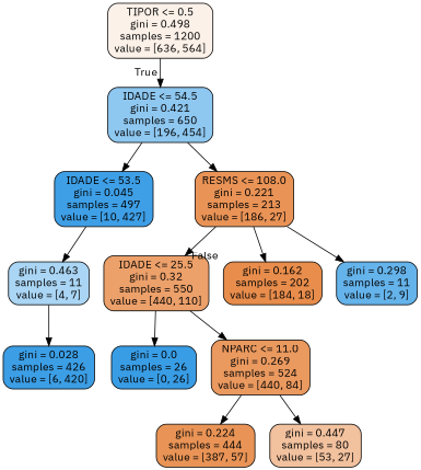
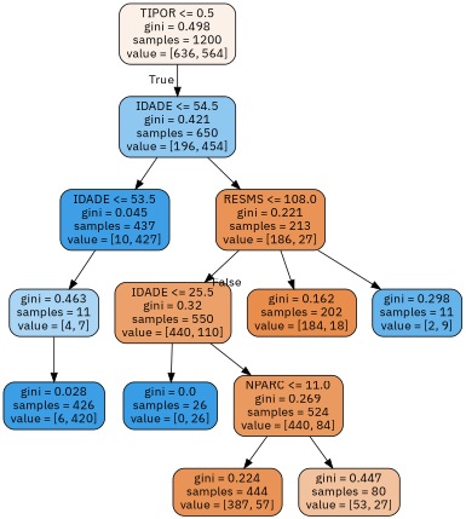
  digraph {
    fontname="IBM Plex Sans"
    node [color=black fontname="IBM Plex Sans" shape=box style="filled, rounded"]
    edge [fontname="IBM Plex Sans"]
    n1 [fillcolor="#fcf1e9" label="TIPOR <= 0.5\ngini = 0.498\nsamples = 1200\nvalue = [636, 564]"]
    n2 [fillcolor="#8ec7f0" label="IDADE <= 54.5\ngini = 0.421\nsamples = 650\nvalue = [196, 454]"]
-   n3 [fillcolor="#3e9fe6" label="IDADE <= 53.5\ngini = 0.045\nsamples = 497\nvalue = [10, 427]"]
+   n3 [fillcolor="#3e9fe6" label="IDADE <= 53.5\ngini = 0.045\nsamples = 437\nvalue = [10, 427]"]
    n4 [fillcolor="#e99356" label="RESMS <= 108.0\ngini = 0.221\nsamples = 213\nvalue = [186, 27]"]
    n5 [fillcolor="#eca06a" label="IDADE <= 25.5\ngini = 0.32\nsamples = 550\nvalue = [440, 110]"]
    n6 [fillcolor="#399de5" label="gini = 0.0\nsamples = 26\nvalue = [0, 26]"]
    n7 [fillcolor="#ea995f" label="NPARC <= 11.0\ngini = 0.269\nsamples = 524\nvalue = [440, 84]"]
    n8 [fillcolor="#aad5f4" label="gini = 0.463\nsamples = 11\nvalue = [4, 7]"]
    n9 [fillcolor="#e88d4c" label="gini = 0.162\nsamples = 202\nvalue = [184, 18]"]
    n10 [fillcolor="#65b3eb" label="gini = 0.298\nsamples = 11\nvalue = [2, 9]"]
    n11 [fillcolor="#3c9ee5" label="gini = 0.028\nsamples = 426\nvalue = [6, 420]"]
    n12 [fillcolor="#e99456" label="gini = 0.224\nsamples = 444\nvalue = [387, 57]"]
    n13 [fillcolor="#f2c19e" label="gini = 0.447\nsamples = 80\nvalue = [53, 27]"]
    n1 -> n2 [headlabel=True labelangle=45 labeldistance=2.5]
    n2 -> n3
    n2 -> n4
    n3 -> n8
    n4 -> n5 [headlabel=False labelangle=-45 labeldistance=2.5]
    n4 -> n9
    n4 -> n10
    n5 -> n6
    n5 -> n7
    n7 -> n12
    n7 -> n13
    n8 -> n11
  }
